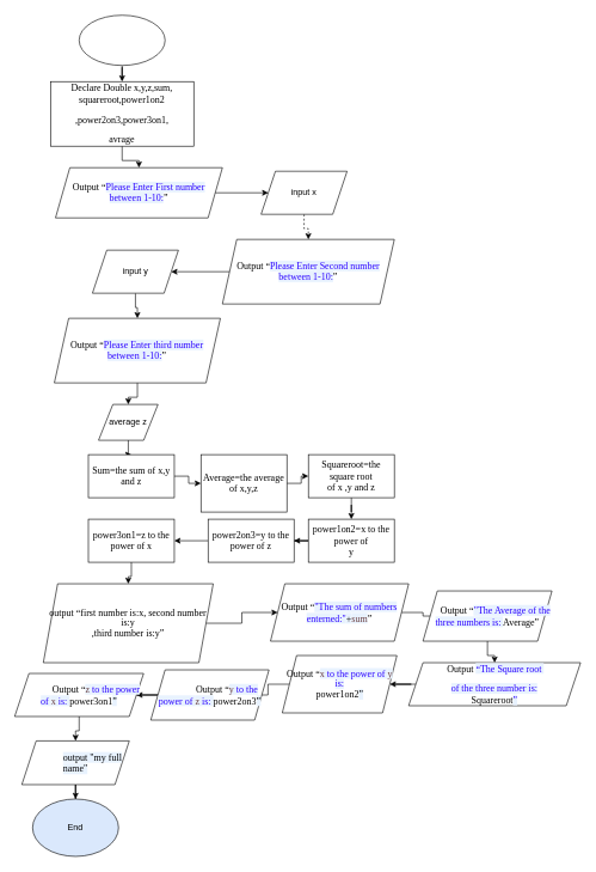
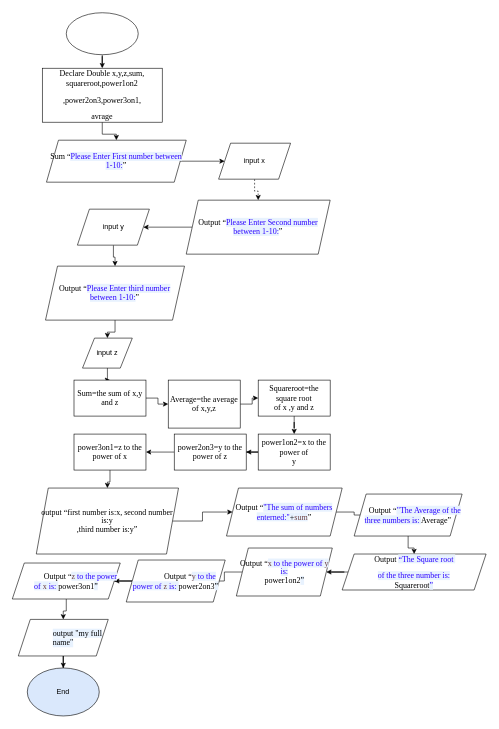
  <mxCell id="0" />
  <mxCell id="1" parent="0" />
  <mxCell id="2" value="" style="edgeStyle=orthogonalEdgeStyle;rounded=0;orthogonalLoop=1;jettySize=auto;html=1;entryX=0.5;entryY=0;entryDx=0;entryDy=0;" parent="1" source="3" target="7" edge="1"><mxGeometry relative="1" as="geometry"><mxPoint x="172.5" y="133" as="targetPoint" /></mxGeometry></mxCell>
  <mxCell id="3" value="" style="ellipse;whiteSpace=wrap;html=1;" parent="1" vertex="1"><mxGeometry x="110" y="20.5" width="120" height="70" as="geometry" /></mxCell>
  <mxCell id="4" value="" style="edgeStyle=orthogonalEdgeStyle;rounded=0;orthogonalLoop=1;jettySize=auto;html=1;exitX=0.5;exitY=1;exitDx=0;exitDy=0;" parent="1" source="7" target="6" edge="1"><mxGeometry relative="1" as="geometry"><mxPoint x="172.5" y="268" as="sourcePoint" /></mxGeometry></mxCell>
  <mxCell id="5" value="" style="edgeStyle=orthogonalEdgeStyle;rounded=0;orthogonalLoop=1;jettySize=auto;html=1;" edge="1" parent="1" source="6" target="9"><mxGeometry relative="1" as="geometry" /></mxCell>
- <mxCell id="6" value="&lt;span style=&quot;font-size: 10pt ; line-height: 107% ; font-family: &amp;#34;consolas&amp;#34;&quot;&gt;Output “&lt;/span&gt;&lt;span style=&quot;font-size: 10.0pt ; line-height: 107% ; font-family: &amp;#34;consolas&amp;#34; ; color: #2a00ff ; background: #e8f2fe&quot;&gt;Please Enter First number between 1-10:&lt;/span&gt;&lt;span style=&quot;font-size: 10pt ; line-height: 107% ; font-family: &amp;#34;consolas&amp;#34;&quot;&gt;”&lt;/span&gt;" style="shape=parallelogram;perimeter=parallelogramPerimeter;whiteSpace=wrap;html=1;fixedSize=1;" parent="1" vertex="1"><mxGeometry x="77" y="233" width="233" height="70" as="geometry" /></mxCell>
+ <mxCell id="6" value="&lt;span style=&quot;font-size: 10pt ; line-height: 107% ; font-family: &amp;#34;consolas&amp;#34;&quot;&gt;Sum “&lt;/span&gt;&lt;span style=&quot;font-size: 10.0pt ; line-height: 107% ; font-family: &amp;#34;consolas&amp;#34; ; color: #2a00ff ; background: #e8f2fe&quot;&gt;Please Enter First number between 1-10:&lt;/span&gt;&lt;span style=&quot;font-size: 10pt ; line-height: 107% ; font-family: &amp;#34;consolas&amp;#34;&quot;&gt;”&lt;/span&gt;" style="shape=parallelogram;perimeter=parallelogramPerimeter;whiteSpace=wrap;html=1;fixedSize=1;" parent="1" vertex="1"><mxGeometry x="77" y="233" width="233" height="70" as="geometry" /></mxCell>
  <mxCell id="7" value="&lt;p class=&quot;MsoNormal&quot; style=&quot;line-height: normal&quot;&gt;&lt;span style=&quot;font-size: 10.0pt ; font-family: &amp;#34;consolas&amp;#34;&quot;&gt;Declare Double x,y,z,sum,&lt;/span&gt; &lt;span style=&quot;font-size: 10.0pt ; font-family: &amp;#34;consolas&amp;#34;&quot;&gt;squareroot,power1on2&lt;/span&gt;&lt;/p&gt;&lt;p class=&quot;MsoNormal&quot; style=&quot;line-height: normal&quot;&gt;&lt;span style=&quot;font-size: 10.0pt ; font-family: &amp;#34;consolas&amp;#34;&quot;&gt;,power2on3,power3on1,&lt;/span&gt;&lt;/p&gt;&lt;p class=&quot;MsoNormal&quot; style=&quot;line-height: normal&quot;&gt;&lt;span style=&quot;font-size: 10.0pt ; font-family: &amp;#34;consolas&amp;#34;&quot;&gt;avrage&lt;/span&gt;&lt;/p&gt;" style="rounded=0;whiteSpace=wrap;html=1;" vertex="1" parent="1"><mxGeometry x="70" y="113" width="200" height="90" as="geometry" /></mxCell>
  <mxCell id="8" value="" style="edgeStyle=orthogonalEdgeStyle;rounded=0;orthogonalLoop=1;jettySize=auto;html=1;dashed=1;" edge="1" parent="1" source="9" target="11"><mxGeometry relative="1" as="geometry" /></mxCell>
  <mxCell id="9" value="input x" style="shape=parallelogram;perimeter=parallelogramPerimeter;whiteSpace=wrap;html=1;fixedSize=1;" vertex="1" parent="1"><mxGeometry x="364" y="238" width="120" height="60" as="geometry" /></mxCell>
  <mxCell id="10" value="" style="edgeStyle=orthogonalEdgeStyle;rounded=0;orthogonalLoop=1;jettySize=auto;html=1;" edge="1" parent="1" source="11" target="13"><mxGeometry relative="1" as="geometry" /></mxCell>
  <mxCell id="11" value="&lt;span style=&quot;font-size: 10pt ; line-height: 107% ; font-family: &amp;#34;consolas&amp;#34;&quot;&gt;Output “&lt;/span&gt;&lt;span style=&quot;font-size: 10.0pt ; line-height: 107% ; font-family: &amp;#34;consolas&amp;#34; ; color: #2a00ff ; background: #e8f2fe&quot;&gt;Please Enter Second number between 1-10:&lt;/span&gt;&lt;span style=&quot;font-size: 10pt ; line-height: 107% ; font-family: &amp;#34;consolas&amp;#34;&quot;&gt;”&lt;/span&gt;" style="shape=parallelogram;perimeter=parallelogramPerimeter;whiteSpace=wrap;html=1;fixedSize=1;" vertex="1" parent="1"><mxGeometry x="310" y="333" width="240" height="90" as="geometry" /></mxCell>
  <mxCell id="12" value="" style="edgeStyle=orthogonalEdgeStyle;rounded=0;orthogonalLoop=1;jettySize=auto;html=1;" edge="1" parent="1" source="13" target="15"><mxGeometry relative="1" as="geometry" /></mxCell>
  <mxCell id="13" value="input y" style="shape=parallelogram;perimeter=parallelogramPerimeter;whiteSpace=wrap;html=1;fixedSize=1;" vertex="1" parent="1"><mxGeometry x="128.57" y="348" width="120" height="60" as="geometry" /></mxCell>
  <mxCell id="14" value="" style="edgeStyle=orthogonalEdgeStyle;rounded=0;orthogonalLoop=1;jettySize=auto;html=1;" edge="1" parent="1" source="15" target="17"><mxGeometry relative="1" as="geometry" /></mxCell>
  <mxCell id="15" value="&lt;span style=&quot;font-size: 10pt ; line-height: 107% ; font-family: &amp;#34;consolas&amp;#34;&quot;&gt;Output “&lt;/span&gt;&lt;span style=&quot;font-size: 10.0pt ; line-height: 107% ; font-family: &amp;#34;consolas&amp;#34; ; color: #2a00ff ; background: #e8f2fe&quot;&gt;Please Enter third number between 1-10:&lt;/span&gt;&lt;span style=&quot;font-size: 10pt ; line-height: 107% ; font-family: &amp;#34;consolas&amp;#34;&quot;&gt;”&lt;/span&gt;" style="shape=parallelogram;perimeter=parallelogramPerimeter;whiteSpace=wrap;html=1;fixedSize=1;" vertex="1" parent="1"><mxGeometry x="75.38" y="443" width="231.75" height="90" as="geometry" /></mxCell>
  <mxCell id="16" value="" style="edgeStyle=orthogonalEdgeStyle;rounded=0;orthogonalLoop=1;jettySize=auto;html=1;" edge="1" parent="1" source="17" target="19"><mxGeometry relative="1" as="geometry" /></mxCell>
- <mxCell id="17" value="&lt;span&gt;average z&lt;/span&gt;" style="shape=parallelogram;perimeter=parallelogramPerimeter;whiteSpace=wrap;html=1;fixedSize=1;" vertex="1" parent="1"><mxGeometry x="137.07" y="563" width="83" height="50" as="geometry" /></mxCell>
+ <mxCell id="17" value="&lt;span&gt;input z&lt;/span&gt;" style="shape=parallelogram;perimeter=parallelogramPerimeter;whiteSpace=wrap;html=1;fixedSize=1;" vertex="1" parent="1"><mxGeometry x="137.07" y="563" width="83" height="50" as="geometry" /></mxCell>
  <mxCell id="18" value="" style="edgeStyle=orthogonalEdgeStyle;rounded=0;orthogonalLoop=1;jettySize=auto;html=1;" edge="1" parent="1" source="19" target="21"><mxGeometry relative="1" as="geometry" /></mxCell>
  <mxCell id="19" value="&lt;span style=&quot;font-size: 10pt ; line-height: 107% ; font-family: &amp;#34;consolas&amp;#34;&quot;&gt;Sum=the sum of x,y and z&lt;/span&gt;" style="whiteSpace=wrap;html=1;" vertex="1" parent="1"><mxGeometry x="122.88" y="633" width="120" height="60" as="geometry" /></mxCell>
  <mxCell id="20" value="" style="edgeStyle=orthogonalEdgeStyle;rounded=0;orthogonalLoop=1;jettySize=auto;html=1;" edge="1" parent="1" source="21" target="23"><mxGeometry relative="1" as="geometry" /></mxCell>
  <mxCell id="21" value="&lt;span style=&quot;font-size: 10.0pt ; line-height: 107% ; font-family: &amp;#34;consolas&amp;#34;&quot;&gt;Average=the average of x,y,z&lt;/span&gt;" style="whiteSpace=wrap;html=1;" vertex="1" parent="1"><mxGeometry x="280" y="633" width="120" height="80" as="geometry" /></mxCell>
  <mxCell id="22" value="" style="edgeStyle=orthogonalEdgeStyle;rounded=0;orthogonalLoop=1;jettySize=auto;html=1;" edge="1" parent="1" source="23" target="25"><mxGeometry relative="1" as="geometry" /></mxCell>
  <mxCell id="23" value="&lt;p class=&quot;MsoNormal&quot; style=&quot;line-height: normal&quot;&gt;&lt;span style=&quot;font-size: 10.0pt ; font-family: &amp;#34;consolas&amp;#34;&quot;&gt;Squareroot=the square root&lt;br/&gt;of x ,y and z&lt;/span&gt;&lt;/p&gt;" style="whiteSpace=wrap;html=1;" vertex="1" parent="1"><mxGeometry x="430" y="633" width="120" height="60" as="geometry" /></mxCell>
  <mxCell id="24" value="" style="edgeStyle=orthogonalEdgeStyle;rounded=0;orthogonalLoop=1;jettySize=auto;html=1;" edge="1" parent="1" source="25" target="27"><mxGeometry relative="1" as="geometry" /></mxCell>
  <mxCell id="25" value="&lt;p class=&quot;MsoNormal&quot; style=&quot;line-height: normal&quot;&gt;&lt;span style=&quot;font-size: 10.0pt ; font-family: &amp;#34;consolas&amp;#34;&quot;&gt;power1on2=x to the power of&lt;br/&gt;y&lt;/span&gt;&lt;/p&gt;" style="whiteSpace=wrap;html=1;" vertex="1" parent="1"><mxGeometry x="430" y="723" width="120" height="60" as="geometry" /></mxCell>
  <mxCell id="26" value="" style="edgeStyle=orthogonalEdgeStyle;rounded=0;orthogonalLoop=1;jettySize=auto;html=1;" edge="1" parent="1" source="27" target="29"><mxGeometry relative="1" as="geometry" /></mxCell>
  <mxCell id="27" value="&lt;span style=&quot;font-size: 10.0pt ; line-height: 107% ; font-family: &amp;#34;consolas&amp;#34;&quot;&gt;power2on3=y to the power of z&lt;/span&gt;" style="whiteSpace=wrap;html=1;" vertex="1" parent="1"><mxGeometry x="290" y="723" width="120" height="60" as="geometry" /></mxCell>
  <mxCell id="28" value="" style="edgeStyle=orthogonalEdgeStyle;rounded=0;orthogonalLoop=1;jettySize=auto;html=1;" edge="1" parent="1" source="29" target="31"><mxGeometry relative="1" as="geometry" /></mxCell>
  <mxCell id="29" value="&lt;span style=&quot;font-size: 10.0pt ; line-height: 107% ; font-family: &amp;#34;consolas&amp;#34;&quot;&gt;power3on1=z to the power of x&lt;/span&gt;" style="whiteSpace=wrap;html=1;" vertex="1" parent="1"><mxGeometry x="122.88" y="723" width="120" height="60" as="geometry" /></mxCell>
  <mxCell id="30" value="" style="edgeStyle=orthogonalEdgeStyle;rounded=0;orthogonalLoop=1;jettySize=auto;html=1;" edge="1" parent="1" source="31" target="33"><mxGeometry relative="1" as="geometry" /></mxCell>
  <mxCell id="31" value="&lt;span style=&quot;font-size: 10.0pt ; line-height: 107% ; font-family: &amp;#34;consolas&amp;#34;&quot;&gt;output “first number is:x, second number is:y&lt;br/&gt;,third number is:y”&lt;/span&gt;" style="shape=parallelogram;perimeter=parallelogramPerimeter;whiteSpace=wrap;html=1;fixedSize=1;" vertex="1" parent="1"><mxGeometry x="60" y="813" width="237.13" height="110" as="geometry" /></mxCell>
  <mxCell id="32" value="" style="edgeStyle=orthogonalEdgeStyle;rounded=0;orthogonalLoop=1;jettySize=auto;html=1;" edge="1" parent="1" source="33" target="35"><mxGeometry relative="1" as="geometry" /></mxCell>
  <mxCell id="33" value="&lt;p class=&quot;MsoNormal&quot; style=&quot;line-height: normal&quot;&gt;&lt;span style=&quot;font-size: 10pt ; font-family: &amp;#34;consolas&amp;#34;&quot;&gt;Output “&lt;/span&gt;&lt;span style=&quot;font-size: 10.0pt ; font-family: &amp;#34;consolas&amp;#34; ; color: #2a00ff ; background: #e8f2fe&quot;&gt;&quot;The sum of numbers enterned:&quot;&lt;/span&gt;&lt;span style=&quot;font-size: 10pt ; font-family: &amp;#34;consolas&amp;#34; ; background: rgb(232 , 242 , 254)&quot;&gt;+&lt;/span&gt;&lt;span style=&quot;font-size: 10.0pt ; font-family: &amp;#34;consolas&amp;#34; ; color: #6a3e3e ; background: #e8f2fe&quot;&gt;sum&lt;/span&gt;&lt;span style=&quot;font-size: 10pt ; font-family: &amp;#34;consolas&amp;#34;&quot;&gt;”&lt;/span&gt;&lt;/p&gt;" style="shape=parallelogram;perimeter=parallelogramPerimeter;whiteSpace=wrap;html=1;fixedSize=1;" vertex="1" parent="1"><mxGeometry x="377.13" y="813" width="192.87" height="80" as="geometry" /></mxCell>
  <mxCell id="34" value="" style="edgeStyle=orthogonalEdgeStyle;rounded=0;orthogonalLoop=1;jettySize=auto;html=1;" edge="1" parent="1" source="35" target="37"><mxGeometry relative="1" as="geometry" /></mxCell>
  <mxCell id="35" value="&lt;p class=&quot;MsoNormal&quot; style=&quot;line-height: normal&quot;&gt;&lt;span style=&quot;font-size: 10pt ; font-family: &amp;#34;consolas&amp;#34;&quot;&gt;&amp;nbsp; &amp;nbsp; &amp;nbsp; &amp;nbsp;Output “&lt;/span&gt;&lt;span style=&quot;font-size: 10.0pt ; font-family: &amp;#34;consolas&amp;#34; ; color: #2a00ff ; background: #e8f2fe&quot;&gt;&quot;The Average of the three numbers is: &lt;/span&gt;&lt;span style=&quot;font-size: 10.0pt ; font-family: &amp;#34;consolas&amp;#34;&quot;&gt;Average”&lt;/span&gt;&lt;/p&gt;" style="shape=parallelogram;perimeter=parallelogramPerimeter;whiteSpace=wrap;html=1;fixedSize=1;" vertex="1" parent="1"><mxGeometry x="590" y="823" width="180" height="70" as="geometry" /></mxCell>
  <mxCell id="36" value="" style="edgeStyle=orthogonalEdgeStyle;rounded=0;orthogonalLoop=1;jettySize=auto;html=1;" edge="1" parent="1" source="37" target="39"><mxGeometry relative="1" as="geometry" /></mxCell>
  <mxCell id="37" value="&lt;p class=&quot;MsoNormal&quot; style=&quot;line-height: normal&quot;&gt;&lt;span style=&quot;font-size: 10pt ; font-family: &amp;#34;consolas&amp;#34;&quot;&gt;&amp;nbsp;Output &lt;/span&gt;&lt;span style=&quot;font-size: 10.0pt ; font-family: &amp;#34;consolas&amp;#34; ; color: #2a00ff ; background: #e8f2fe&quot;&gt;“The Square root&amp;nbsp;&lt;/span&gt;&lt;/p&gt;&lt;p class=&quot;MsoNormal&quot; style=&quot;line-height: normal&quot;&gt;&lt;span style=&quot;font-size: 10.0pt ; font-family: &amp;#34;consolas&amp;#34; ; color: #2a00ff ; background: #e8f2fe&quot;&gt;of the three number is:&lt;/span&gt;&lt;span style=&quot;font-size: 10.0pt ; font-family: &amp;#34;consolas&amp;#34;&quot;&gt;&lt;br&gt;Squareroot&lt;span style=&quot;color: #2a00ff ; background: #e8f2fe&quot;&gt;”&lt;/span&gt;&lt;/span&gt;&lt;/p&gt;" style="shape=parallelogram;perimeter=parallelogramPerimeter;whiteSpace=wrap;html=1;fixedSize=1;" vertex="1" parent="1"><mxGeometry x="570" y="923" width="240" height="60" as="geometry" /></mxCell>
  <mxCell id="38" value="" style="edgeStyle=orthogonalEdgeStyle;rounded=0;orthogonalLoop=1;jettySize=auto;html=1;" edge="1" parent="1" source="39" target="41"><mxGeometry relative="1" as="geometry" /></mxCell>
  <mxCell id="39" value="&lt;span style=&quot;font-size: 10pt ; line-height: 107% ; font-family: &amp;#34;consolas&amp;#34;&quot;&gt;Output “&lt;/span&gt;&lt;span style=&quot;font-size: 10.0pt ; line-height: 107% ; font-family: &amp;#34;consolas&amp;#34; ; color: #6a3e3e ; background: #e8f2fe&quot;&gt;x &lt;/span&gt;&lt;span style=&quot;font-size: 10.0pt ; line-height: 107% ; font-family: &amp;#34;consolas&amp;#34; ; color: #2a00ff ; background: #e8f2fe&quot;&gt;to the power of &lt;/span&gt;&lt;span style=&quot;font-size: 10.0pt ; line-height: 107% ; font-family: &amp;#34;consolas&amp;#34; ; color: #6a3e3e ; background: #e8f2fe&quot;&gt;y &lt;/span&gt;&lt;span style=&quot;font-size: 10.0pt ; line-height: 107% ; font-family: &amp;#34;consolas&amp;#34; ; color: #2a00ff ; background: #e8f2fe&quot;&gt;is:&lt;br/&gt;&lt;/span&gt;&lt;span style=&quot;font-size: 10.0pt ; line-height: 107% ; font-family: &amp;#34;consolas&amp;#34;&quot;&gt;power1on2&lt;span style=&quot;background: rgb(232 , 242 , 254)&quot;&gt;”&lt;/span&gt;&lt;/span&gt;" style="shape=parallelogram;perimeter=parallelogramPerimeter;whiteSpace=wrap;html=1;fixedSize=1;" vertex="1" parent="1"><mxGeometry x="393.57" y="913" width="160" height="80" as="geometry" /></mxCell>
  <mxCell id="40" value="" style="edgeStyle=orthogonalEdgeStyle;rounded=0;orthogonalLoop=1;jettySize=auto;html=1;" edge="1" parent="1" source="41" target="43"><mxGeometry relative="1" as="geometry" /></mxCell>
  <mxCell id="41" value="&lt;p class=&quot;MsoNormal&quot; style=&quot;text-indent: 36.0pt ; line-height: normal&quot;&gt;&lt;span style=&quot;font-size: 10pt ; font-family: &amp;#34;consolas&amp;#34;&quot;&gt;Output “&lt;/span&gt;&lt;span style=&quot;font-size: 10.0pt ; font-family: &amp;#34;consolas&amp;#34; ; color: #6a3e3e ; background: #e8f2fe&quot;&gt;y &lt;/span&gt;&lt;span style=&quot;font-size: 10.0pt ; font-family: &amp;#34;consolas&amp;#34; ; color: #2a00ff ; background: #e8f2fe&quot;&gt;to the power of &lt;/span&gt;&lt;span style=&quot;font-size: 10.0pt ; font-family: &amp;#34;consolas&amp;#34; ; color: #6a3e3e ; background: #e8f2fe&quot;&gt;z &lt;/span&gt;&lt;span style=&quot;font-size: 10.0pt ; font-family: &amp;#34;consolas&amp;#34; ; color: #2a00ff ; background: #e8f2fe&quot;&gt;is: &lt;/span&gt;&lt;span style=&quot;font-size: 10.0pt ; font-family: &amp;#34;consolas&amp;#34;&quot;&gt;power2on3&lt;span style=&quot;background: rgb(232 , 242 , 254)&quot;&gt;”&lt;/span&gt;&lt;/span&gt;&lt;/p&gt;" style="shape=parallelogram;perimeter=parallelogramPerimeter;whiteSpace=wrap;html=1;fixedSize=1;" vertex="1" parent="1"><mxGeometry x="210" y="933" width="165" height="70" as="geometry" /></mxCell>
  <mxCell id="42" value="" style="edgeStyle=orthogonalEdgeStyle;rounded=0;orthogonalLoop=1;jettySize=auto;html=1;" edge="1" parent="1" source="43" target="45"><mxGeometry relative="1" as="geometry" /></mxCell>
  <mxCell id="43" value="&lt;p class=&quot;MsoNormal&quot; style=&quot;text-indent: 36.0pt ; line-height: normal&quot;&gt;&lt;span style=&quot;font-size: 10pt ; font-family: &amp;#34;consolas&amp;#34;&quot;&gt;Output “&lt;/span&gt;&lt;span style=&quot;font-size: 10.0pt ; font-family: &amp;#34;consolas&amp;#34; ; color: #6a3e3e ; background: #e8f2fe&quot;&gt;z &lt;/span&gt;&lt;span style=&quot;font-size: 10.0pt ; font-family: &amp;#34;consolas&amp;#34; ; color: #2a00ff ; background: #e8f2fe&quot;&gt;to the power of &lt;/span&gt;&lt;span style=&quot;font-size: 10.0pt ; font-family: &amp;#34;consolas&amp;#34; ; color: #6a3e3e ; background: #e8f2fe&quot;&gt;x &lt;/span&gt;&lt;span style=&quot;font-size: 10.0pt ; font-family: &amp;#34;consolas&amp;#34; ; color: #2a00ff ; background: #e8f2fe&quot;&gt;is: &lt;/span&gt;&lt;span style=&quot;font-size: 10.0pt ; font-family: &amp;#34;consolas&amp;#34;&quot;&gt;power3on1&lt;span style=&quot;background: rgb(232 , 242 , 254)&quot;&gt;”&lt;/span&gt;&lt;/span&gt;&lt;/p&gt;" style="shape=parallelogram;perimeter=parallelogramPerimeter;whiteSpace=wrap;html=1;fixedSize=1;" vertex="1" parent="1"><mxGeometry x="20" y="938" width="180" height="60" as="geometry" /></mxCell>
  <mxCell id="44" value="" style="edgeStyle=orthogonalEdgeStyle;rounded=0;orthogonalLoop=1;jettySize=auto;html=1;" edge="1" parent="1" source="45" target="46"><mxGeometry relative="1" as="geometry" /></mxCell>
  <mxCell id="45" value="&lt;div style=&quot;text-indent: 48px&quot;&gt;&lt;font face=&quot;consolas&quot;&gt;&lt;span style=&quot;font-size: 13.333px ; background-color: rgb(232 , 242 , 254)&quot;&gt;output &quot;my full name&quot;&lt;/span&gt;&lt;/font&gt;&lt;/div&gt;" style="shape=parallelogram;perimeter=parallelogramPerimeter;whiteSpace=wrap;html=1;fixedSize=1;" vertex="1" parent="1"><mxGeometry x="30" y="1032" width="150" height="61" as="geometry" /></mxCell>
  <mxCell id="46" value="End" style="ellipse;whiteSpace=wrap;html=1;fillColor=#dae8fc;" vertex="1" parent="1"><mxGeometry x="45" y="1113" width="120" height="80" as="geometry" /></mxCell>
